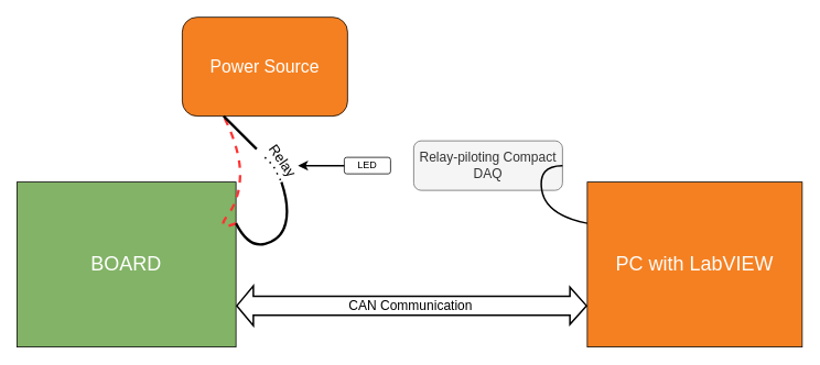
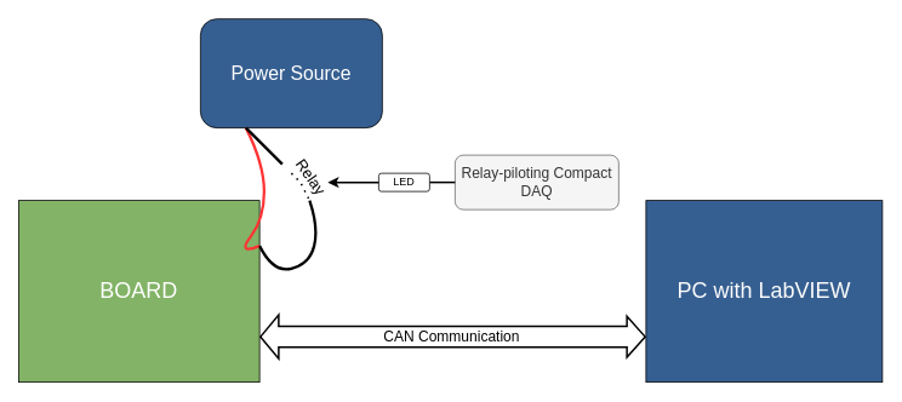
  <mxCell id="0" />
  <mxCell id="1" parent="0" />
- <mxCell id="2" value="&lt;font style=&quot;font-size: 24px;&quot;&gt;PC with LabVIEW&lt;/font&gt;" style="rounded=0;whiteSpace=wrap;html=1;rotation=0;fillColor=#f58021;fontColor=#FCFCFC;" vertex="1" parent="1"><mxGeometry x="710" y="220" width="260" height="200" as="geometry" /></mxCell>
+ <mxCell id="2" value="&lt;font style=&quot;font-size: 24px;&quot;&gt;PC with LabVIEW&lt;/font&gt;" style="rounded=0;whiteSpace=wrap;html=1;rotation=0;fillColor=#365F91;fontColor=#FCFCFC;" vertex="1" parent="1"><mxGeometry x="710" y="220" width="260" height="200" as="geometry" /></mxCell>
  <mxCell id="3" value="&lt;font color=&quot;#ffffff&quot; style=&quot;font-size: 24px;&quot;&gt;BOARD&lt;/font&gt;" style="whiteSpace=wrap;html=1;aspect=fixed;fillColor=#82B366;strokeColor=#000000;" vertex="1" parent="1"><mxGeometry x="20" y="220" width="265" height="200" as="geometry" /></mxCell>
- <mxCell id="4" value="&lt;font style=&quot;font-size: 21px;&quot;&gt;Power Source&lt;/font&gt;" style="rounded=1;whiteSpace=wrap;html=1;fontColor=#ffffff;fillColor=#f58021;" vertex="1" parent="1"><mxGeometry x="220" y="20" width="200" height="120" as="geometry" /></mxCell>
- <mxCell id="5" value="" style="curved=1;endArrow=none;html=1;rounded=0;exitX=1;exitY=0.25;exitDx=0;exitDy=0;entryX=0.25;entryY=1;entryDx=0;entryDy=0;exitPerimeter=0;fillColor=#f8cecc;strokeColor=#FF3333;strokeWidth=3;endFill=0;dashed=1;" edge="1" parent="1" source="3" target="4"><mxGeometry width="50" height="50" relative="1" as="geometry"><mxPoint x="225" y="270" as="sourcePoint" /><mxPoint x="275" y="140" as="targetPoint" /><Array as="points"><mxPoint x="260" y="280" /><mxPoint x="290" y="240" /><mxPoint x="290" y="180" /></Array></mxGeometry></mxCell>
+ <mxCell id="4" value="&lt;font style=&quot;font-size: 21px;&quot;&gt;Power Source&lt;/font&gt;" style="rounded=1;whiteSpace=wrap;html=1;fontColor=#ffffff;fillColor=#365f91;" vertex="1" parent="1"><mxGeometry x="220" y="20" width="200" height="120" as="geometry" /></mxCell>
+ <mxCell id="5" value="" style="curved=1;endArrow=none;html=1;rounded=0;exitX=1;exitY=0.25;exitDx=0;exitDy=0;entryX=0.25;entryY=1;entryDx=0;entryDy=0;exitPerimeter=0;fillColor=#f8cecc;strokeColor=#FF3333;strokeWidth=3;endFill=0;" edge="1" parent="1" source="3" target="4"><mxGeometry width="50" height="50" relative="1" as="geometry"><mxPoint x="225" y="270" as="sourcePoint" /><mxPoint x="275" y="140" as="targetPoint" /><Array as="points"><mxPoint x="260" y="280" /><mxPoint x="290" y="240" /><mxPoint x="290" y="180" /></Array></mxGeometry></mxCell>
  <mxCell id="6" value="" style="curved=1;endArrow=none;html=1;rounded=0;exitX=1;exitY=0.25;exitDx=0;exitDy=0;fillColor=#f8cecc;strokeColor=#000000;strokeWidth=3;endFill=0;" edge="1" parent="1" source="3"><mxGeometry width="50" height="50" relative="1" as="geometry"><mxPoint x="250" y="270" as="sourcePoint" /><mxPoint x="340" y="220" as="targetPoint" /><Array as="points"><mxPoint x="300" y="300" /><mxPoint x="340" y="290" /><mxPoint x="350" y="250" /></Array></mxGeometry></mxCell>
  <mxCell id="7" value="" style="endArrow=none;dashed=1;html=1;dashPattern=1 3;strokeWidth=2;rounded=0;" edge="1" parent="1"><mxGeometry width="50" height="50" relative="1" as="geometry"><mxPoint x="320" y="190" as="sourcePoint" /><mxPoint x="340" y="220" as="targetPoint" /><Array as="points"><mxPoint x="330" y="200" /></Array></mxGeometry></mxCell>
  <mxCell id="8" value="" style="endArrow=none;html=1;rounded=0;strokeWidth=3;" edge="1" parent="1"><mxGeometry width="50" height="50" relative="1" as="geometry"><mxPoint x="310" y="180" as="sourcePoint" /><mxPoint x="270" y="140" as="targetPoint" /></mxGeometry></mxCell>
  <mxCell id="9" value="" style="shape=flexArrow;endArrow=classic;startArrow=classic;html=1;rounded=0;entryX=0;entryY=0.75;entryDx=0;entryDy=0;exitX=1;exitY=0.75;exitDx=0;exitDy=0;strokeWidth=2;endSize=6;targetPerimeterSpacing=0;startWidth=23;startSize=6;width=22;" edge="1" parent="1" source="3" target="2"><mxGeometry width="100" height="100" relative="1" as="geometry"><mxPoint x="380" y="390" as="sourcePoint" /><mxPoint x="480" y="290" as="targetPoint" /></mxGeometry></mxCell>
  <mxCell id="10" value="CAN Communication" style="edgeLabel;html=1;align=center;verticalAlign=middle;resizable=0;points=[];fontSize=16;" vertex="1" connectable="0" parent="9"><mxGeometry x="0.054" y="4" relative="1" as="geometry"><mxPoint x="-14" y="3" as="offset" /></mxGeometry></mxCell>
  <mxCell id="11" value="Relay-piloting Compact DAQ" style="rounded=1;whiteSpace=wrap;html=1;fontSize=16;fillColor=#f5f5f5;fontColor=#333333;strokeColor=#666666;" vertex="1" parent="1"><mxGeometry x="500" y="170" width="180" height="60" as="geometry" /></mxCell>
+ <mxCell id="12" value="" style="endArrow=none;html=1;rounded=0;exitX=0;exitY=0.5;exitDx=0;exitDy=0;entryX=1;entryY=0.5;entryDx=0;entryDy=0;strokeWidth=2;endFill=0;" edge="1" parent="1" source="11" target="15"><mxGeometry width="50" height="50" relative="1" as="geometry"><mxPoint x="410" y="370" as="sourcePoint" /><mxPoint x="390" y="200" as="targetPoint" /></mxGeometry></mxCell>
  <mxCell id="13" value="Relay" style="text;html=1;align=center;verticalAlign=middle;whiteSpace=wrap;rounded=0;rotation=55;fontSize=17;" vertex="1" parent="1"><mxGeometry x="311" y="180" width="60" height="30" as="geometry" /></mxCell>
- <mxCell id="14" value="" style="curved=1;endArrow=none;html=1;rounded=0;endFill=0;exitX=0;exitY=0.25;exitDx=0;exitDy=0;entryX=1;entryY=0.5;entryDx=0;entryDy=0;strokeWidth=2;" edge="1" parent="1" source="2" target="11"><mxGeometry width="50" height="50" relative="1" as="geometry"><mxPoint x="730" y="260" as="sourcePoint" /><mxPoint x="680" y="310" as="targetPoint" /><Array as="points"><mxPoint x="660" y="260" /><mxPoint x="650" y="200" /></Array></mxGeometry></mxCell>
  <mxCell id="15" value="LED" style="rounded=1;whiteSpace=wrap;html=1;" vertex="1" parent="1"><mxGeometry x="416" y="190" width="56" height="20" as="geometry" /></mxCell>
  <mxCell id="16" value="" style="endArrow=classic;html=1;rounded=0;exitX=0;exitY=0.5;exitDx=0;exitDy=0;strokeWidth=2;" edge="1" parent="1" source="15"><mxGeometry width="50" height="50" relative="1" as="geometry"><mxPoint x="470" y="270" as="sourcePoint" /><mxPoint x="360" y="200" as="targetPoint" /></mxGeometry></mxCell>
